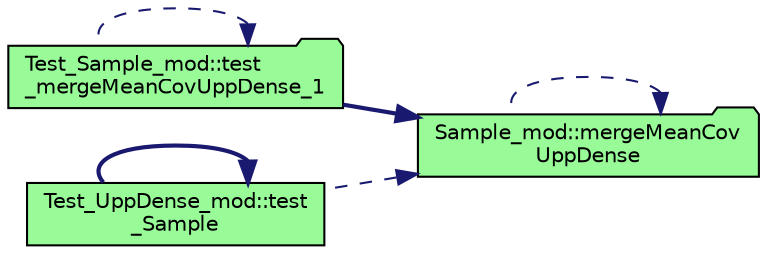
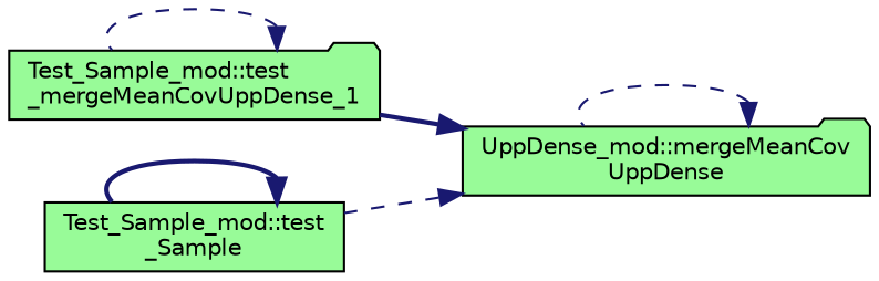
  digraph {
    rankdir=RL
    node [color=black fillcolor=palegreen fontname=Helvetica fontsize=10 shape=folder style=filled]
    edge [color=midnightblue dir=back fontname=Helvetica fontsize=10 labelfontname=Helvetica labelfontsize=10 style=dashed]
-   n1 [fontcolor=black height=0.2 label="Sample_mod::mergeMeanCov\lUppDense" width=0.4]
+   n1 [fontcolor=black height=0.2 label="UppDense_mod::mergeMeanCov\lUppDense" width=0.4]
    n2 [height=0.2 label="Test_Sample_mod::test\l_mergeMeanCovUppDense_1" width=0.4]
-   n3 [height=0.2 label="Test_UppDense_mod::test\l_Sample" shape=box width=0.4]
+   n3 [height=0.2 label="Test_Sample_mod::test\l_Sample" shape=box width=0.4]
    n1 -> n1
    n1 -> n2 [style=bold]
    n1 -> n3
    n2 -> n2
    n3 -> n3 [style=bold]
  }
